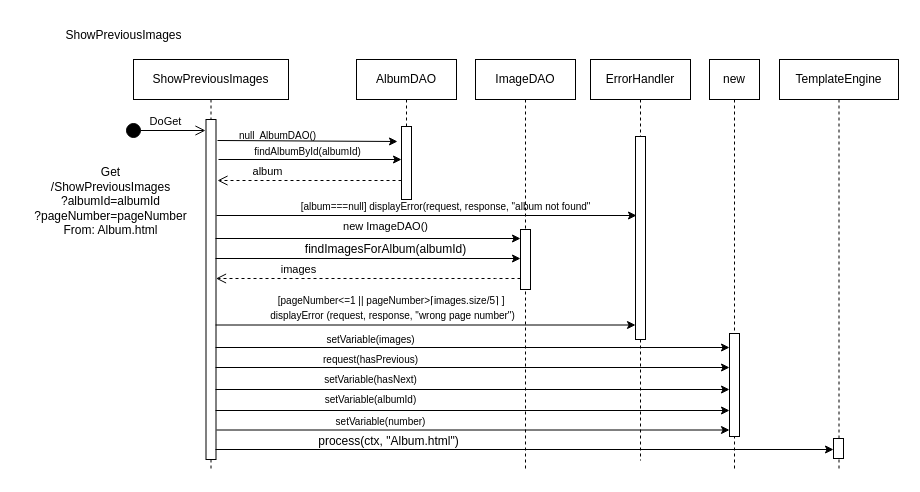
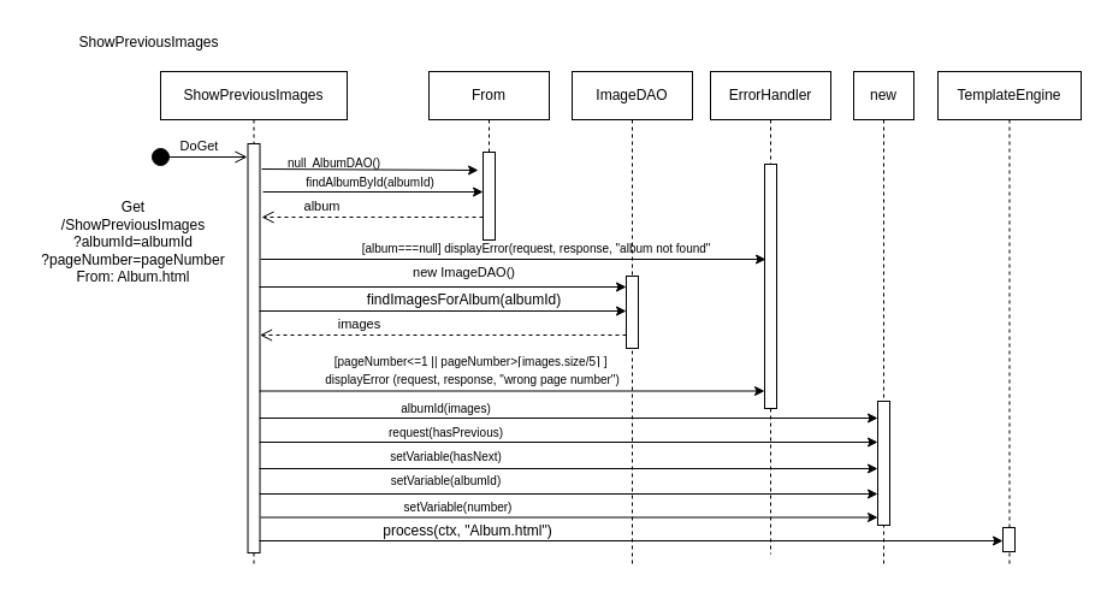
  <mxCell id="0" />
  <mxCell id="1" parent="0" />
  <mxCell id="2" value="ShowPreviousImages" style="text;html=1;align=center;verticalAlign=middle;resizable=0;points=[];autosize=1;strokeColor=none;fillColor=none;" parent="1" vertex="1"><mxGeometry x="53" y="20" width="140" height="30" as="geometry" /></mxCell>
  <mxCell id="3" value="&lt;div&gt;Get&lt;/div&gt;&lt;div&gt;/ShowPreviousImages&lt;/div&gt;&lt;div&gt;?albumId=albumId&lt;/div&gt;&lt;div&gt;&lt;span style=&quot;background-color: initial;&quot;&gt;?pageNumber=pageNumber&lt;/span&gt;&lt;/div&gt;&lt;div&gt;From: Album.html&lt;/div&gt;&lt;div&gt;&lt;br&gt;&lt;/div&gt;" style="text;html=1;align=center;verticalAlign=middle;resizable=0;points=[];autosize=1;strokeColor=none;fillColor=none;" parent="1" vertex="1"><mxGeometry x="20" y="157.5" width="180" height="100" as="geometry" /></mxCell>
  <mxCell id="4" value="&lt;span style=&quot;text-wrap: nowrap;&quot;&gt;ShowPreviousImages&lt;/span&gt;" style="shape=umlLifeline;perimeter=lifelinePerimeter;whiteSpace=wrap;html=1;container=0;dropTarget=0;collapsible=0;recursiveResize=0;outlineConnect=0;portConstraint=eastwest;newEdgeStyle={&quot;edgeStyle&quot;:&quot;elbowEdgeStyle&quot;,&quot;elbow&quot;:&quot;vertical&quot;,&quot;curved&quot;:0,&quot;rounded&quot;:0};" vertex="1" parent="1"><mxGeometry x="133" y="59" width="155" height="411" as="geometry" /></mxCell>
  <mxCell id="5" value="" style="html=1;points=[];perimeter=orthogonalPerimeter;outlineConnect=0;targetShapes=umlLifeline;portConstraint=eastwest;newEdgeStyle={&quot;edgeStyle&quot;:&quot;elbowEdgeStyle&quot;,&quot;elbow&quot;:&quot;vertical&quot;,&quot;curved&quot;:0,&quot;rounded&quot;:0};" vertex="1" parent="4"><mxGeometry x="72.5" y="60" width="10" height="340" as="geometry" /></mxCell>
  <mxCell id="6" value="DoGet" style="html=1;verticalAlign=bottom;startArrow=circle;startFill=1;endArrow=open;startSize=6;endSize=8;curved=0;rounded=0;" edge="1" parent="1"><mxGeometry width="80" relative="1" as="geometry"><mxPoint x="125" y="130" as="sourcePoint" /><mxPoint x="205" y="130" as="targetPoint" /><mxPoint as="offset" /></mxGeometry></mxCell>
  <mxCell id="7" value="" style="endArrow=classic;html=1;rounded=0;" edge="1" parent="1" target="11"><mxGeometry width="50" height="50" relative="1" as="geometry"><mxPoint x="215" y="410" as="sourcePoint" /><mxPoint x="635" y="410" as="targetPoint" /></mxGeometry></mxCell>
  <mxCell id="8" value="TemplateEngine" style="shape=umlLifeline;perimeter=lifelinePerimeter;whiteSpace=wrap;html=1;container=0;dropTarget=0;collapsible=0;recursiveResize=0;outlineConnect=0;portConstraint=eastwest;newEdgeStyle={&quot;edgeStyle&quot;:&quot;elbowEdgeStyle&quot;,&quot;elbow&quot;:&quot;vertical&quot;,&quot;curved&quot;:0,&quot;rounded&quot;:0};" vertex="1" parent="1"><mxGeometry x="779" y="59" width="119" height="411" as="geometry" /></mxCell>
  <mxCell id="9" value="" style="html=1;points=[];perimeter=orthogonalPerimeter;outlineConnect=0;targetShapes=umlLifeline;portConstraint=eastwest;newEdgeStyle={&quot;edgeStyle&quot;:&quot;elbowEdgeStyle&quot;,&quot;elbow&quot;:&quot;vertical&quot;,&quot;curved&quot;:0,&quot;rounded&quot;:0};" vertex="1" parent="8"><mxGeometry x="54" y="379" width="10" height="20" as="geometry" /></mxCell>
  <mxCell id="10" value="new" style="shape=umlLifeline;perimeter=lifelinePerimeter;whiteSpace=wrap;html=1;container=0;dropTarget=0;collapsible=0;recursiveResize=0;outlineConnect=0;portConstraint=eastwest;newEdgeStyle={&quot;edgeStyle&quot;:&quot;elbowEdgeStyle&quot;,&quot;elbow&quot;:&quot;vertical&quot;,&quot;curved&quot;:0,&quot;rounded&quot;:0};" vertex="1" parent="1"><mxGeometry x="709" y="59" width="50" height="411" as="geometry" /></mxCell>
  <mxCell id="11" value="" style="html=1;points=[];perimeter=orthogonalPerimeter;outlineConnect=0;targetShapes=umlLifeline;portConstraint=eastwest;newEdgeStyle={&quot;edgeStyle&quot;:&quot;elbowEdgeStyle&quot;,&quot;elbow&quot;:&quot;vertical&quot;,&quot;curved&quot;:0,&quot;rounded&quot;:0};" vertex="1" parent="10"><mxGeometry x="20" y="274" width="10" height="103" as="geometry" /></mxCell>
  <mxCell id="12" value="" style="endArrow=classic;html=1;rounded=0;" edge="1" parent="1" target="9"><mxGeometry width="50" height="50" relative="1" as="geometry"><mxPoint x="215" y="449" as="sourcePoint" /><mxPoint x="739" y="449" as="targetPoint" /></mxGeometry></mxCell>
  <mxCell id="13" value="process(ctx, &quot;Album.html&quot;)" style="text;html=1;align=center;verticalAlign=middle;resizable=0;points=[];autosize=1;strokeColor=none;fillColor=none;" vertex="1" parent="1"><mxGeometry x="308" y="426" width="160" height="30" as="geometry" /></mxCell>
  <mxCell id="14" value="ImageDAO" style="shape=umlLifeline;perimeter=lifelinePerimeter;whiteSpace=wrap;html=1;container=0;dropTarget=0;collapsible=0;recursiveResize=0;outlineConnect=0;portConstraint=eastwest;newEdgeStyle={&quot;edgeStyle&quot;:&quot;elbowEdgeStyle&quot;,&quot;elbow&quot;:&quot;vertical&quot;,&quot;curved&quot;:0,&quot;rounded&quot;:0};" vertex="1" parent="1"><mxGeometry x="475" y="59" width="100" height="411" as="geometry" /></mxCell>
  <mxCell id="15" value="" style="html=1;points=[];perimeter=orthogonalPerimeter;outlineConnect=0;targetShapes=umlLifeline;portConstraint=eastwest;newEdgeStyle={&quot;edgeStyle&quot;:&quot;elbowEdgeStyle&quot;,&quot;elbow&quot;:&quot;vertical&quot;,&quot;curved&quot;:0,&quot;rounded&quot;:0};" vertex="1" parent="14"><mxGeometry x="45" y="170" width="10" height="60" as="geometry" /></mxCell>
  <mxCell id="16" value="" style="endArrow=classic;html=1;rounded=0;exitX=1.02;exitY=0.085;exitDx=0;exitDy=0;exitPerimeter=0;" edge="1" parent="1" target="15"><mxGeometry width="50" height="50" relative="1" as="geometry"><mxPoint x="215" y="238" as="sourcePoint" /><mxPoint x="500" y="238" as="targetPoint" /></mxGeometry></mxCell>
  <mxCell id="17" value="&lt;font style=&quot;font-size: 11px;&quot;&gt;new ImageDAO()&lt;/font&gt;" style="text;html=1;align=center;verticalAlign=middle;resizable=0;points=[];autosize=1;strokeColor=none;fillColor=none;" vertex="1" parent="1"><mxGeometry x="330" y="211" width="110" height="30" as="geometry" /></mxCell>
  <mxCell id="18" value="" style="endArrow=classic;html=1;rounded=0;exitX=1.02;exitY=0.085;exitDx=0;exitDy=0;exitPerimeter=0;" edge="1" parent="1" target="15"><mxGeometry width="50" height="50" relative="1" as="geometry"><mxPoint x="215" y="258" as="sourcePoint" /><mxPoint x="500" y="258" as="targetPoint" /></mxGeometry></mxCell>
  <mxCell id="19" value="findImagesForAlbum(albumId)" style="text;html=1;align=center;verticalAlign=middle;resizable=0;points=[];autosize=1;strokeColor=none;fillColor=none;" vertex="1" parent="1"><mxGeometry x="295" y="234" width="180" height="30" as="geometry" /></mxCell>
  <mxCell id="20" value="images" style="html=1;verticalAlign=bottom;endArrow=open;dashed=1;endSize=8;edgeStyle=elbowEdgeStyle;elbow=vertical;curved=0;rounded=0;" edge="1" parent="1"><mxGeometry x="0.456" relative="1" as="geometry"><mxPoint x="215.5" y="278" as="targetPoint" /><Array as="points"><mxPoint x="495" y="278" /></Array><mxPoint x="520" y="278" as="sourcePoint" /><mxPoint as="offset" /></mxGeometry></mxCell>
  <mxCell id="21" value="" style="endArrow=classic;html=1;rounded=0;" edge="1" parent="1" target="11"><mxGeometry width="50" height="50" relative="1" as="geometry"><mxPoint x="215" y="347" as="sourcePoint" /><mxPoint x="635" y="347" as="targetPoint" /></mxGeometry></mxCell>
  <mxCell id="22" value="" style="endArrow=classic;html=1;rounded=0;" edge="1" parent="1" target="11"><mxGeometry width="50" height="50" relative="1" as="geometry"><mxPoint x="215" y="367" as="sourcePoint" /><mxPoint x="635" y="367" as="targetPoint" /></mxGeometry></mxCell>
  <mxCell id="23" value="" style="endArrow=classic;html=1;rounded=0;" edge="1" parent="1" target="11"><mxGeometry width="50" height="50" relative="1" as="geometry"><mxPoint x="215" y="389" as="sourcePoint" /><mxPoint x="635" y="389" as="targetPoint" /></mxGeometry></mxCell>
- <mxCell id="24" value="&lt;font style=&quot;font-size: 10px;&quot;&gt;setVariable(images)&lt;/font&gt;" style="text;html=1;align=center;verticalAlign=middle;resizable=0;points=[];autosize=1;strokeColor=none;fillColor=none;" vertex="1" parent="1"><mxGeometry x="315" y="324" width="110" height="30" as="geometry" /></mxCell>
+ <mxCell id="24" value="&lt;font style=&quot;font-size: 10px;&quot;&gt;albumId(images)&lt;/font&gt;" style="text;html=1;align=center;verticalAlign=middle;resizable=0;points=[];autosize=1;strokeColor=none;fillColor=none;" vertex="1" parent="1"><mxGeometry x="315" y="324" width="110" height="30" as="geometry" /></mxCell>
  <mxCell id="25" value="&lt;font style=&quot;font-size: 10px;&quot;&gt;request(hasPrevious)&lt;/font&gt;" style="text;html=1;align=center;verticalAlign=middle;resizable=0;points=[];autosize=1;strokeColor=none;fillColor=none;" vertex="1" parent="1"><mxGeometry x="305" y="344" width="130" height="30" as="geometry" /></mxCell>
  <mxCell id="26" value="&lt;font style=&quot;font-size: 10px;&quot;&gt;setVariable(hasNext)&lt;/font&gt;" style="text;html=1;align=center;verticalAlign=middle;resizable=0;points=[];autosize=1;strokeColor=none;fillColor=none;" vertex="1" parent="1"><mxGeometry x="310" y="364" width="120" height="30" as="geometry" /></mxCell>
  <mxCell id="27" value="&lt;font style=&quot;font-size: 10px;&quot;&gt;setVariable(albumId)&lt;/font&gt;" style="text;html=1;align=center;verticalAlign=middle;resizable=0;points=[];autosize=1;strokeColor=none;fillColor=none;" vertex="1" parent="1"><mxGeometry x="310" y="384" width="120" height="30" as="geometry" /></mxCell>
  <mxCell id="28" value="" style="endArrow=classic;html=1;rounded=0;" edge="1" parent="1" target="11"><mxGeometry width="50" height="50" relative="1" as="geometry"><mxPoint x="216" y="429.5" as="sourcePoint" /><mxPoint x="636" y="429.5" as="targetPoint" /></mxGeometry></mxCell>
  <mxCell id="29" value="&lt;font style=&quot;font-size: 10px;&quot;&gt;setVariable(number)&lt;/font&gt;" style="text;html=1;align=center;verticalAlign=middle;resizable=0;points=[];autosize=1;strokeColor=none;fillColor=none;" vertex="1" parent="1"><mxGeometry x="310" y="406" width="140" height="30" as="geometry" /></mxCell>
  <mxCell id="30" value="ErrorHandler" style="shape=umlLifeline;perimeter=lifelinePerimeter;whiteSpace=wrap;html=1;container=0;dropTarget=0;collapsible=0;recursiveResize=0;outlineConnect=0;portConstraint=eastwest;newEdgeStyle={&quot;edgeStyle&quot;:&quot;elbowEdgeStyle&quot;,&quot;elbow&quot;:&quot;vertical&quot;,&quot;curved&quot;:0,&quot;rounded&quot;:0};" vertex="1" parent="1"><mxGeometry x="590" y="59" width="100" height="401" as="geometry" /></mxCell>
  <mxCell id="31" value="" style="html=1;points=[];perimeter=orthogonalPerimeter;outlineConnect=0;targetShapes=umlLifeline;portConstraint=eastwest;newEdgeStyle={&quot;edgeStyle&quot;:&quot;elbowEdgeStyle&quot;,&quot;elbow&quot;:&quot;vertical&quot;,&quot;curved&quot;:0,&quot;rounded&quot;:0};" vertex="1" parent="30"><mxGeometry x="45" y="77" width="10" height="203" as="geometry" /></mxCell>
  <mxCell id="32" value="" style="endArrow=classic;html=1;rounded=0;" edge="1" parent="1"><mxGeometry width="50" height="50" relative="1" as="geometry"><mxPoint x="215" y="324.5" as="sourcePoint" /><mxPoint x="635" y="324.5" as="targetPoint" /></mxGeometry></mxCell>
  <mxCell id="33" value="&lt;span style=&quot;font-size: 10px;&quot;&gt;[pageNumber&amp;lt;=1 || pageNumber&amp;gt;⌈images.size/5⌉ ]&amp;nbsp;&lt;/span&gt;&lt;div&gt;&lt;span style=&quot;font-size: 10px;&quot;&gt;displayError (request, response, &quot;wrong page number&quot;)&lt;/span&gt;&lt;/div&gt;" style="text;html=1;align=center;verticalAlign=middle;resizable=0;points=[];autosize=1;strokeColor=none;fillColor=none;" vertex="1" parent="1"><mxGeometry x="257" y="287" width="270" height="40" as="geometry" /></mxCell>
- <mxCell id="34" value="AlbumDAO" style="shape=umlLifeline;perimeter=lifelinePerimeter;whiteSpace=wrap;html=1;container=0;dropTarget=0;collapsible=0;recursiveResize=0;outlineConnect=0;portConstraint=eastwest;newEdgeStyle={&quot;edgeStyle&quot;:&quot;elbowEdgeStyle&quot;,&quot;elbow&quot;:&quot;vertical&quot;,&quot;curved&quot;:0,&quot;rounded&quot;:0};" vertex="1" parent="1"><mxGeometry x="356" y="59" width="100" height="131" as="geometry" /></mxCell>
+ <mxCell id="34" value="From" style="shape=umlLifeline;perimeter=lifelinePerimeter;whiteSpace=wrap;html=1;container=0;dropTarget=0;collapsible=0;recursiveResize=0;outlineConnect=0;portConstraint=eastwest;newEdgeStyle={&quot;edgeStyle&quot;:&quot;elbowEdgeStyle&quot;,&quot;elbow&quot;:&quot;vertical&quot;,&quot;curved&quot;:0,&quot;rounded&quot;:0};" vertex="1" parent="1"><mxGeometry x="356" y="59" width="100" height="131" as="geometry" /></mxCell>
  <mxCell id="35" value="" style="html=1;points=[];perimeter=orthogonalPerimeter;outlineConnect=0;targetShapes=umlLifeline;portConstraint=eastwest;newEdgeStyle={&quot;edgeStyle&quot;:&quot;elbowEdgeStyle&quot;,&quot;elbow&quot;:&quot;vertical&quot;,&quot;curved&quot;:0,&quot;rounded&quot;:0};" vertex="1" parent="34"><mxGeometry x="45" y="67" width="10" height="73" as="geometry" /></mxCell>
  <mxCell id="36" value="" style="endArrow=classic;html=1;rounded=0;exitX=0.025;exitY=1.03;exitDx=0;exitDy=0;exitPerimeter=0;" edge="1" parent="1"><mxGeometry width="50" height="50" relative="1" as="geometry"><mxPoint x="217" y="140" as="sourcePoint" /><mxPoint x="397" y="141" as="targetPoint" /></mxGeometry></mxCell>
  <mxCell id="37" value="" style="endArrow=classic;html=1;rounded=0;exitX=0.025;exitY=1.03;exitDx=0;exitDy=0;exitPerimeter=0;" edge="1" parent="1" target="35"><mxGeometry width="50" height="50" relative="1" as="geometry"><mxPoint x="218" y="159" as="sourcePoint" /><mxPoint x="392" y="160" as="targetPoint" /></mxGeometry></mxCell>
  <mxCell id="38" value="&lt;font style=&quot;font-size: 10px;&quot;&gt;null&amp;nbsp; AlbumDAO()&lt;/font&gt;" style="text;html=1;align=center;verticalAlign=middle;resizable=0;points=[];autosize=1;strokeColor=none;fillColor=none;" vertex="1" parent="1"><mxGeometry x="227" y="120" width="100" height="30" as="geometry" /></mxCell>
  <mxCell id="39" value="&lt;span style=&quot;font-size: 10px;&quot;&gt;findAlbumById(albumId)&lt;/span&gt;" style="text;html=1;align=center;verticalAlign=middle;resizable=0;points=[];autosize=1;strokeColor=none;fillColor=none;" vertex="1" parent="1"><mxGeometry x="242" y="136" width="130" height="30" as="geometry" /></mxCell>
  <mxCell id="40" value="album" style="html=1;verticalAlign=bottom;endArrow=open;dashed=1;endSize=8;edgeStyle=elbowEdgeStyle;elbow=vertical;curved=0;rounded=0;" edge="1" parent="1" source="35"><mxGeometry x="0.459" relative="1" as="geometry"><mxPoint x="217" y="180" as="targetPoint" /><Array as="points"><mxPoint x="347" y="180" /></Array><mxPoint x="340" y="176" as="sourcePoint" /><mxPoint as="offset" /></mxGeometry></mxCell>
  <mxCell id="41" value="" style="endArrow=classic;html=1;rounded=0;" edge="1" parent="1"><mxGeometry width="50" height="50" relative="1" as="geometry"><mxPoint x="216" y="215" as="sourcePoint" /><mxPoint x="636" y="215" as="targetPoint" /></mxGeometry></mxCell>
  <mxCell id="42" value="&lt;span style=&quot;font-size: 10px;&quot;&gt;[album===null] displayError(request, response, &quot;album not found&quot;&lt;/span&gt;" style="text;html=1;align=center;verticalAlign=middle;resizable=0;points=[];autosize=1;strokeColor=none;fillColor=none;" vertex="1" parent="1"><mxGeometry x="290" y="190.5" width="310" height="30" as="geometry" /></mxCell>
